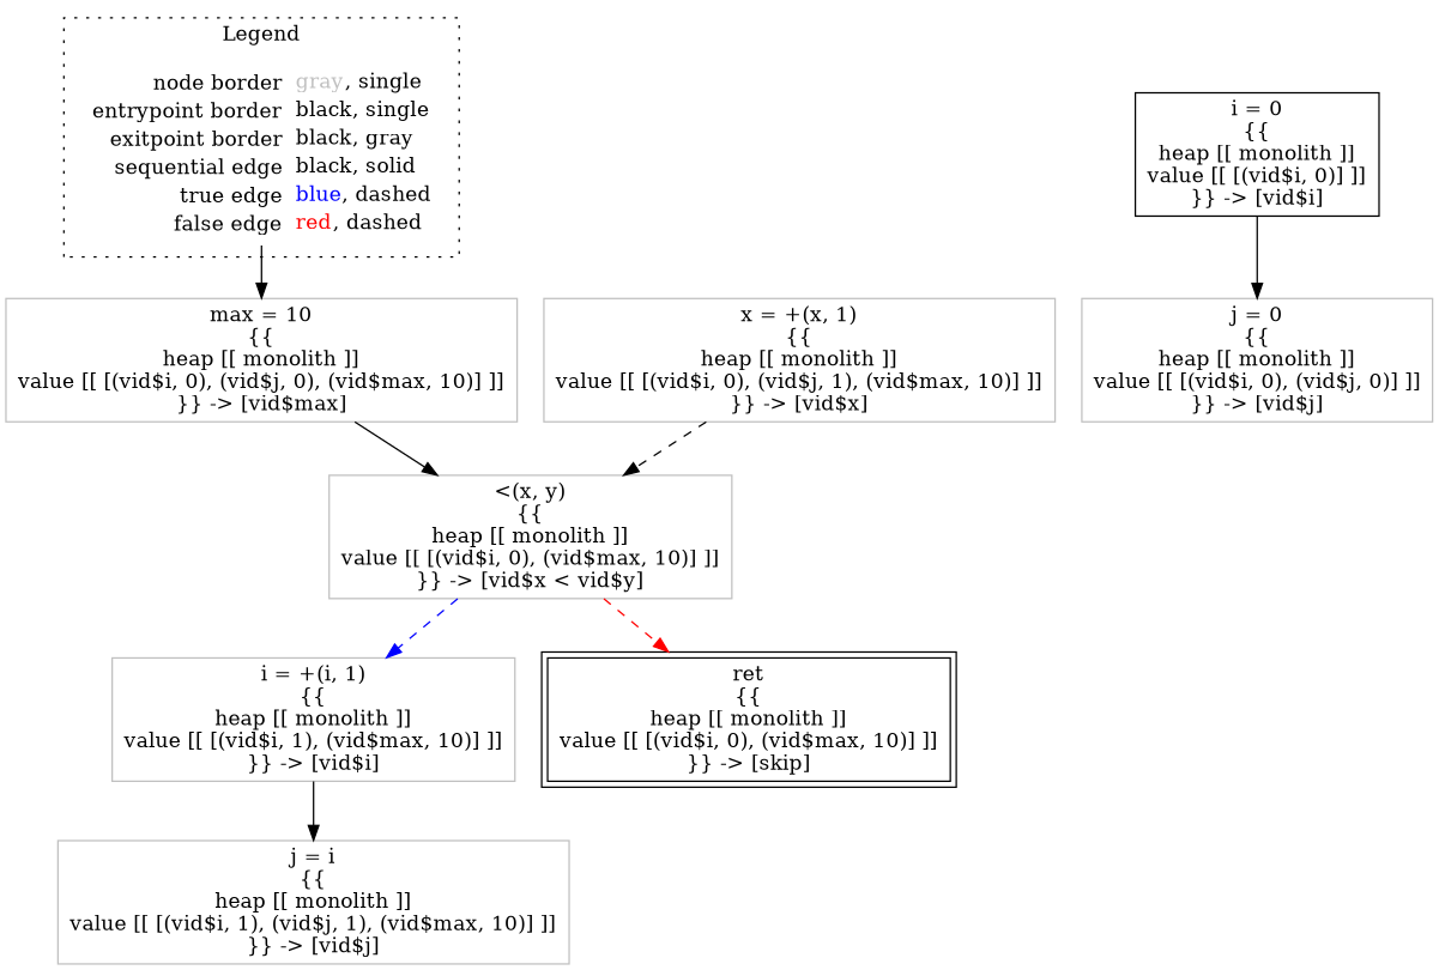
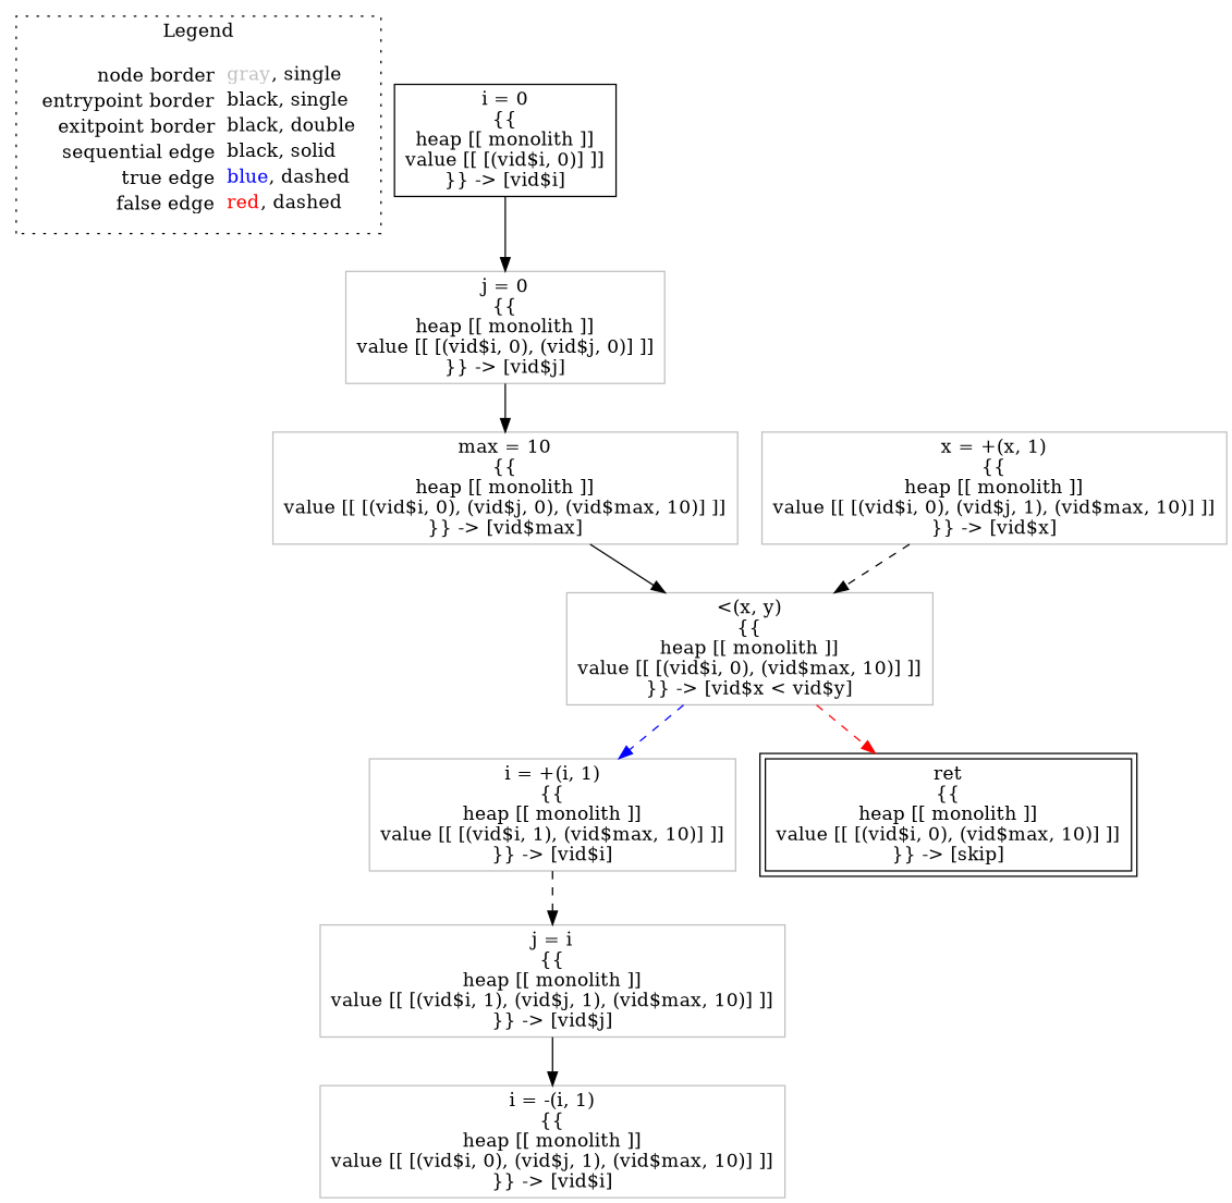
  digraph {
    node [shape=rect color=gray]
    edge [color=black]
-   n1 [label=<<table border="0" cellpadding="2" cellspacing="0" cellborder="0"><tr><td align="right">node border&nbsp;</td><td align="left"><font color="gray">gray</font>, single</td></tr><tr><td align="right">entrypoint border&nbsp;</td><td align="left"><font color="black">black</font>, single</td></tr><tr><td align="right">exitpoint border&nbsp;</td><td align="left"><font color="black">black</font>, gray</td></tr><tr><td align="right">sequential edge&nbsp;</td><td align="left"><font color="black">black</font>, solid</td></tr><tr><td align="right">true edge&nbsp;</td><td align="left"><font color="blue">blue</font>, dashed</td></tr><tr><td align="right">false edge&nbsp;</td><td align="left"><font color="red">red</font>, dashed</td></tr></table>> shape=plaintext color=""]
+   n1 [label=<<table border="0" cellpadding="2" cellspacing="0" cellborder="0"><tr><td align="right">node border&nbsp;</td><td align="left"><font color="gray">gray</font>, single</td></tr><tr><td align="right">entrypoint border&nbsp;</td><td align="left"><font color="black">black</font>, single</td></tr><tr><td align="right">exitpoint border&nbsp;</td><td align="left"><font color="black">black</font>, double</td></tr><tr><td align="right">sequential edge&nbsp;</td><td align="left"><font color="black">black</font>, solid</td></tr><tr><td align="right">true edge&nbsp;</td><td align="left"><font color="blue">blue</font>, dashed</td></tr><tr><td align="right">false edge&nbsp;</td><td align="left"><font color="red">red</font>, dashed</td></tr></table>> shape=plaintext color=""]
    n2 [color=black label=<i = 0<BR/>{{<BR/>heap [[ monolith ]]<BR/>value [[ [(vid$i, 0)] ]]<BR/>}} -&gt; [vid$i]>]
    n3 [label=<j = 0<BR/>{{<BR/>heap [[ monolith ]]<BR/>value [[ [(vid$i, 0), (vid$j, 0)] ]]<BR/>}} -&gt; [vid$j]>]
    n4 [label=<max = 10<BR/>{{<BR/>heap [[ monolith ]]<BR/>value [[ [(vid$i, 0), (vid$j, 0), (vid$max, 10)] ]]<BR/>}} -&gt; [vid$max]>]
    n5 [label=<i = +(i, 1)<BR/>{{<BR/>heap [[ monolith ]]<BR/>value [[ [(vid$i, 1), (vid$max, 10)] ]]<BR/>}} -&gt; [vid$i]>]
    n6 [label=<j = i<BR/>{{<BR/>heap [[ monolith ]]<BR/>value [[ [(vid$i, 1), (vid$j, 1), (vid$max, 10)] ]]<BR/>}} -&gt; [vid$j]>]
+   n7 [label=<i = -(i, 1)<BR/>{{<BR/>heap [[ monolith ]]<BR/>value [[ [(vid$i, 0), (vid$j, 1), (vid$max, 10)] ]]<BR/>}} -&gt; [vid$i]>]
    n8 [color=black label=<ret<BR/>{{<BR/>heap [[ monolith ]]<BR/>value [[ [(vid$i, 0), (vid$max, 10)] ]]<BR/>}} -&gt; [skip]> peripheries=2]
    n9 [label=<x = +(x, 1)<BR/>{{<BR/>heap [[ monolith ]]<BR/>value [[ [(vid$i, 0), (vid$j, 1), (vid$max, 10)] ]]<BR/>}} -&gt; [vid$x]>]
    n10 [label=<&lt;(x, y)<BR/>{{<BR/>heap [[ monolith ]]<BR/>value [[ [(vid$i, 0), (vid$max, 10)] ]]<BR/>}} -&gt; [vid$x &lt; vid$y]>]
    subgraph cluster_1 {
      label=Legend
      style=dotted
      n1
    }
    n2 -> n3
-   n1 -> n4
+   n3 -> n4
    n4 -> n10
-   n5 -> n6
+   n5 -> n6 [style=dashed]
+   n6 -> n7
    n9 -> n10 [style=dashed]
    n10 -> n5 [color=blue style=dashed]
    n10 -> n8 [color=red style=dashed]
  }
